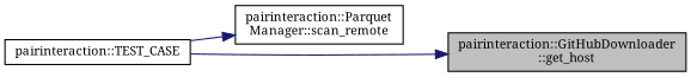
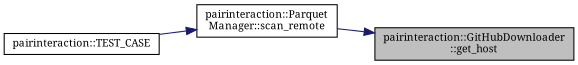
  digraph {
    fontname="Noto Serif"
    rankdir=RL
    node [color=black fontname="Noto Serif" fontsize=10 shape=record]
    edge [color=midnightblue dir=back fontname="Noto Serif" fontsize=10 labelfontname=Helvetica labelfontsize=10 style=solid]
    n1 [fillcolor=grey75 fontcolor=black height=0.2 label="pairinteraction::GitHubDownloader\l::get_host" style=filled width=0.4]
    n2 [height=0.2 label="pairinteraction::Parquet\lManager::scan_remote" width=0.4]
    n3 [height=0.2 label="pairinteraction::TEST_CASE" width=0.4]
-   n1 -> n3
+   n1 -> n2
    n2 -> n3
  }
